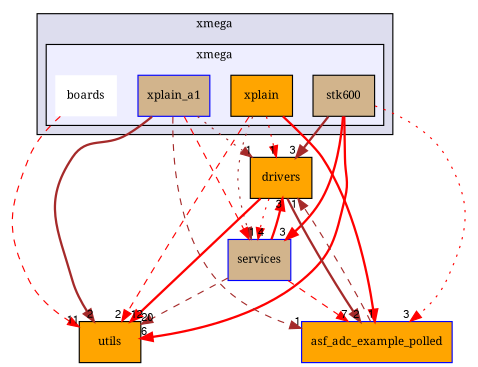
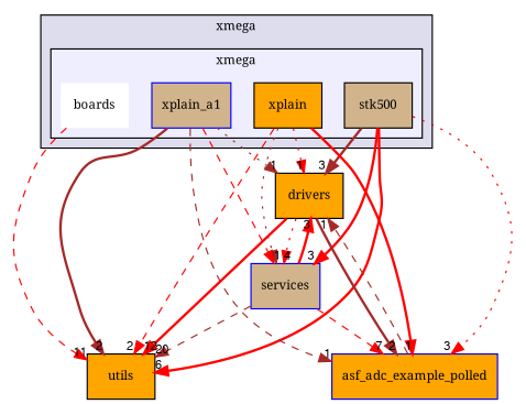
  digraph {
    compound=true
    fontname="Noto Serif"
    node [color=blue fillcolor=orange fontname="Noto Serif" fontsize=10 shape=box style=filled]
    edge [color=red fontname="Noto Serif" headlabel=1 labeldistance=1.5 labelfontname=FreeSans labelfontsize=10 style=bold]
    n1 [fillcolor=white label=boards shape=plaintext]
-   n2 [color=black fillcolor=tan label=stk600]
+   n2 [color=black fillcolor=tan label=stk500]
    n3 [color=black label=xplain]
    n4 [fillcolor=tan label=xplain_a1]
    n5 [color=black label=utils]
    n6 [color=black label=drivers]
    n7 [label=asf_adc_example_polled]
    n8 [fillcolor=tan label=services]
    subgraph cluster_1 {
      bgcolor="#ddddee"
      fontsize=10
      label=xmega
      pencolor=black
      subgraph cluster_2 {
        bgcolor="#eeeeff"
        fontsize=10
        label=xmega
        pencolor=black
        n1
        n2
        n3
        n4
      }
    }
    n1 -> n5 [headlabel=11 style=dashed]
    n2 -> n5 [headlabel=6]
    n2 -> n6 [color=brown headlabel=3]
    n2 -> n7 [headlabel=3 style=dotted]
    n2 -> n8 [headlabel=3]
    n3 -> n5 [headlabel=2 style=dashed]
    n3 -> n6 [style=dotted]
    n3 -> n7
    n3 -> n8 [color=brown style=dotted]
    n4 -> n5 [color=brown headlabel=2]
    n4 -> n6 [color=brown style=dotted]
    n4 -> n7 [color=brown style=dashed]
    n4 -> n8 [style=dashed]
    n6 -> n5 [headlabel=12]
    n6 -> n7 [color=brown headlabel=2]
    n6 -> n8 [headlabel=4 style=dotted]
    n7 -> n6 [color=brown style=dashed]
    n8 -> n5 [color=brown headlabel=20 style=dashed]
    n8 -> n6 [headlabel=3]
    n8 -> n7 [headlabel=7 style=dashed]
  }
